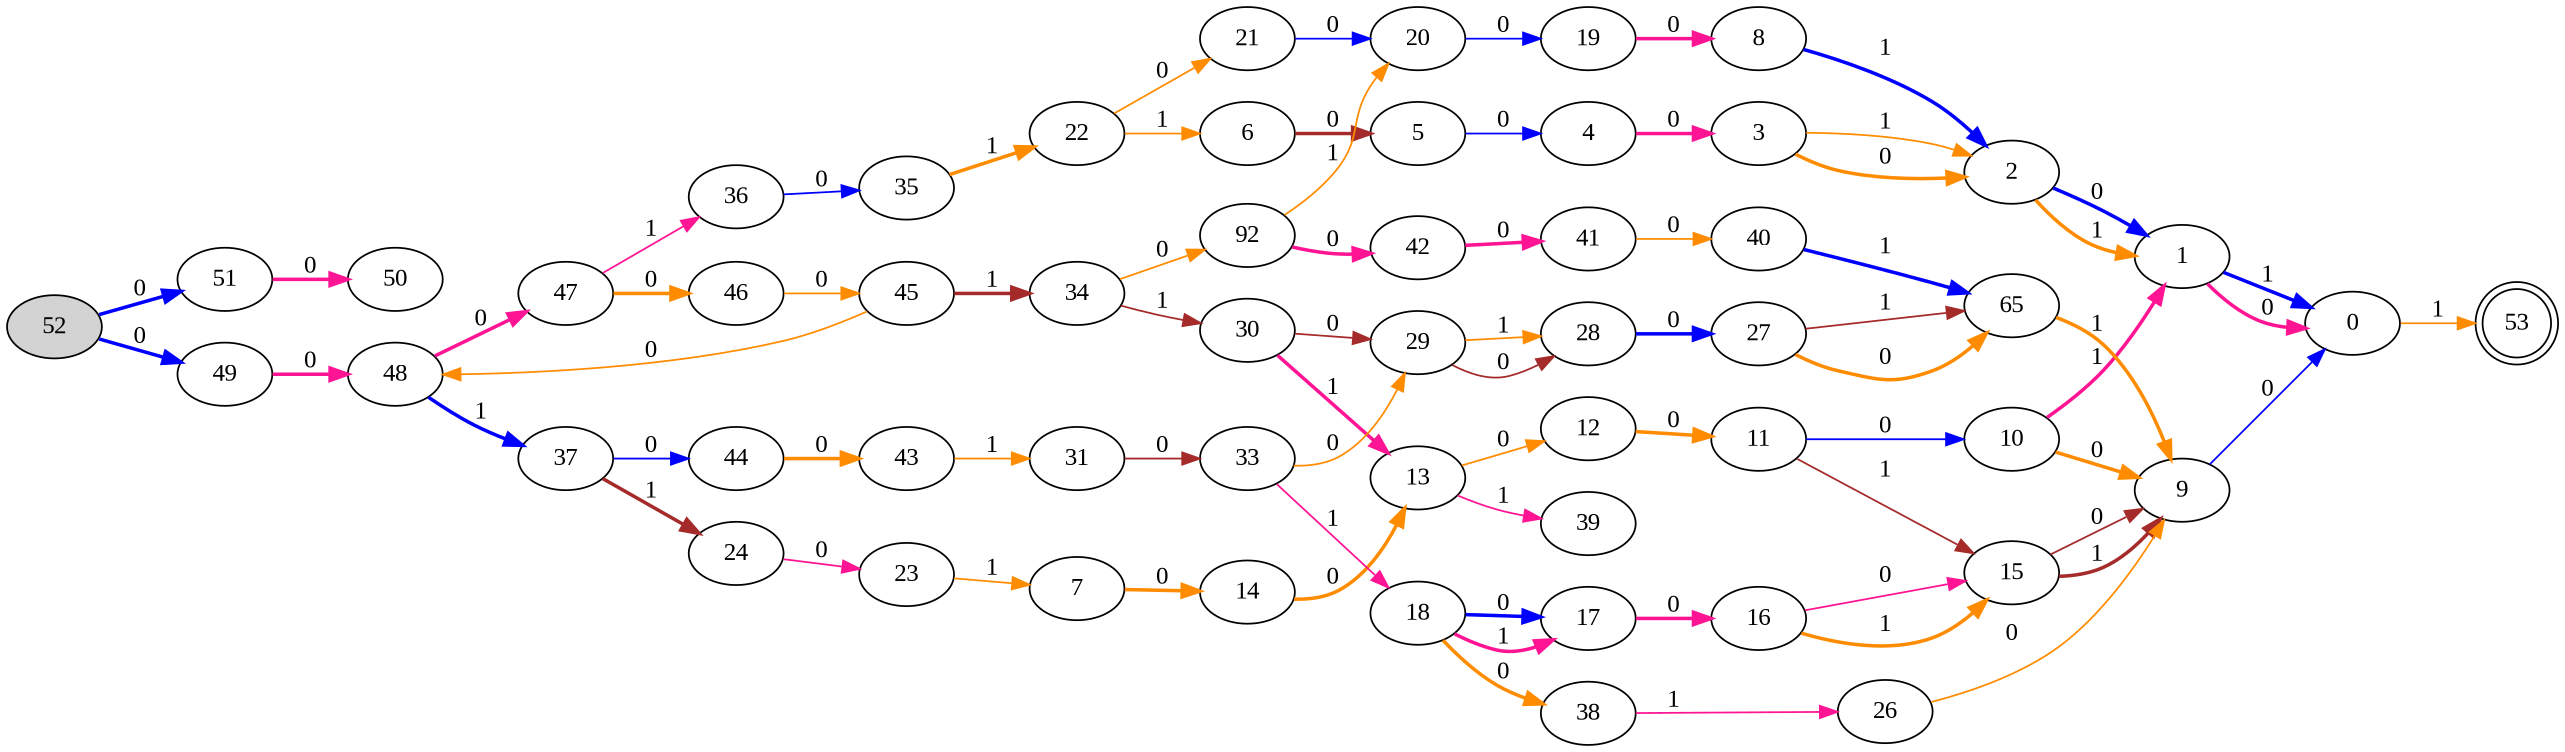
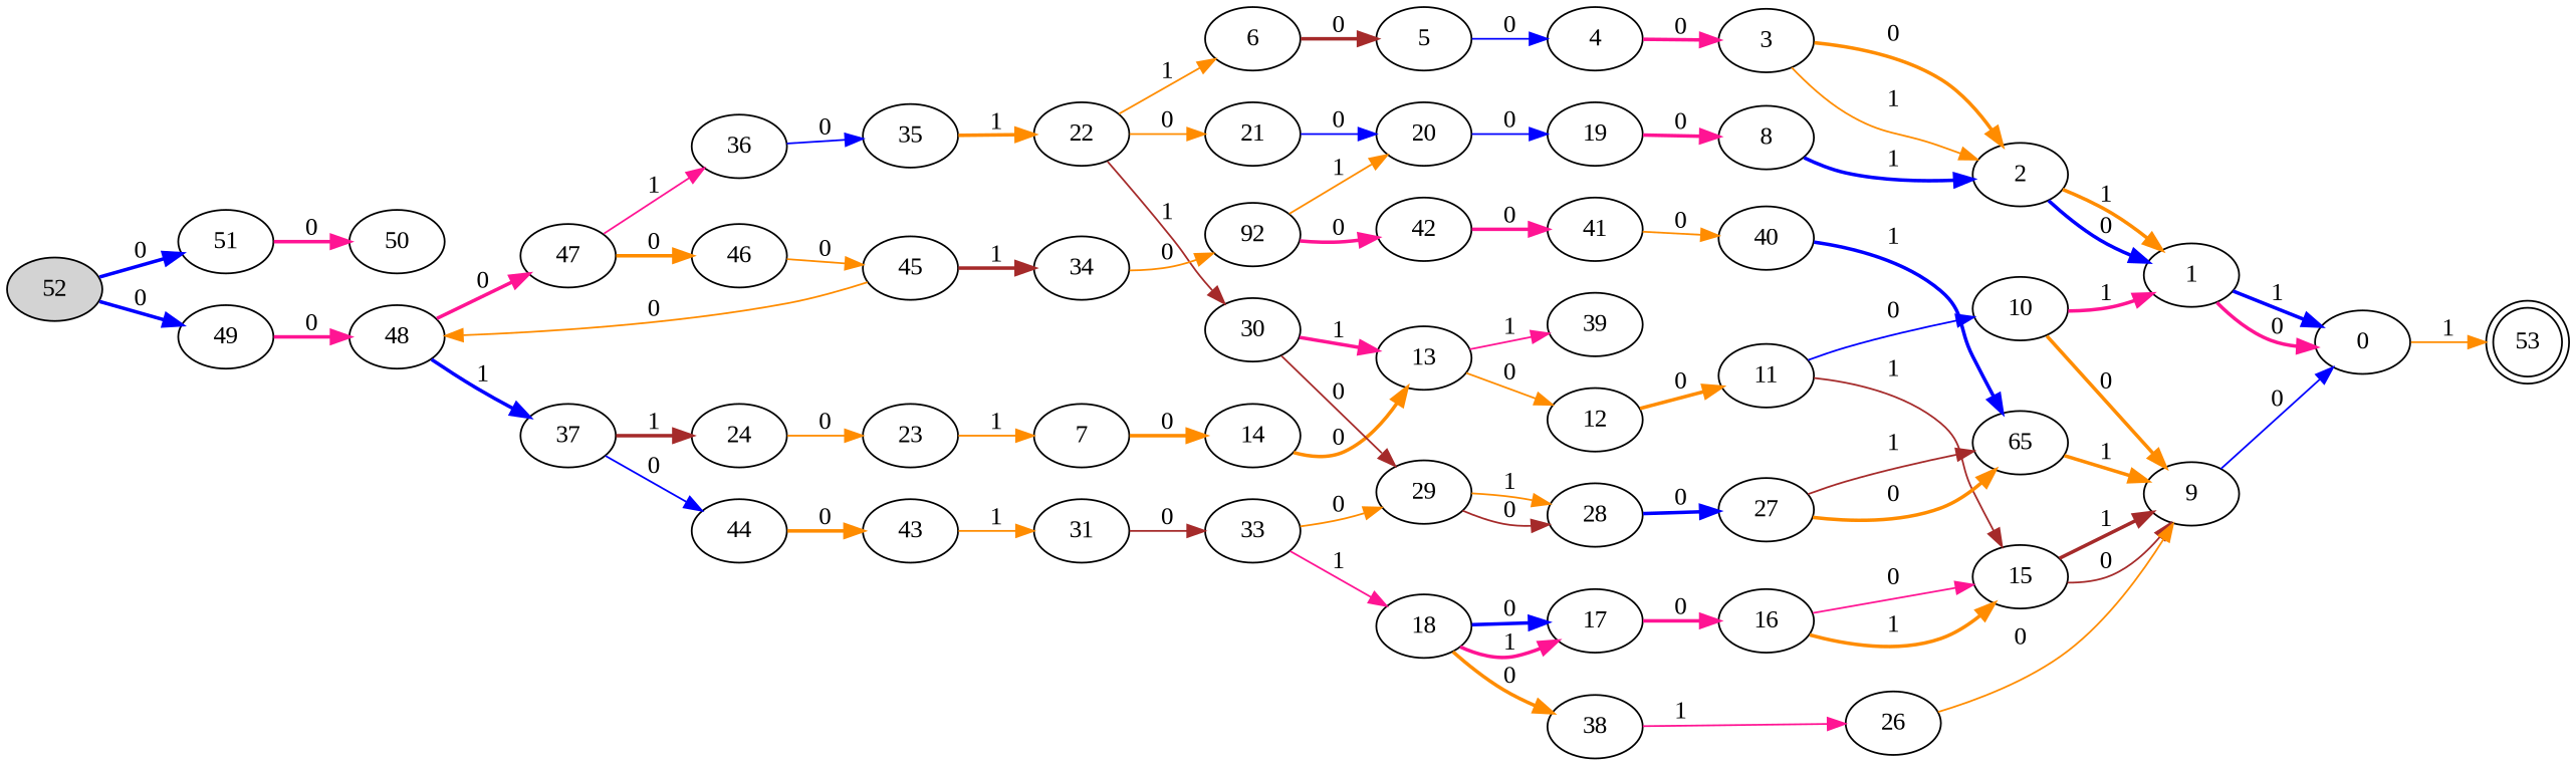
  digraph {
    fontname="Liberation Serif"
    rankdir=LR
    node [fontname="Liberation Serif"]
    edge [color=darkorange fontname="Liberation Serif" style=bold]
    52 [style=filled]
    51
    49
    50
    53 [shape=doublecircle]
    0
    1
    2
    3
    4
    5
    6
    7
    14
    13
    12
    39
    8
    9
    10
    11
    15
    38
    26
    16
    17
    18
    19
    20
    21
    22
    23
    24
    n34 [label=65]
    27
    28
    29
    30
    31
    33
    n41 [label=92]
    42
    41
    40
    34
    35
    36
    37
    44
    43
    45
    48
    47
    46
    52 -> 51 [color=blue label=0]
    52 -> 49 [color=blue label=0]
    51 -> 50 [color=deeppink label=0]
    49 -> 48 [color=deeppink label=0]
    0 -> 53 [label=1 style=solid]
    1 -> 0 [color=deeppink label=0]
    1 -> 0 [color=blue label=1]
    2 -> 1 [color=blue label=0]
    2 -> 1 [label=1]
    3 -> 2 [label=0]
    3 -> 2 [label=1 style=solid]
    4 -> 3 [color=deeppink label=0]
    5 -> 4 [color=blue label=0 style=solid]
    6 -> 5 [color=brown label=0]
    7 -> 14 [label=0]
    14 -> 13 [label=0]
    13 -> 12 [label=0 style=solid]
    13 -> 39 [color=deeppink label=1 style=solid]
    12 -> 11 [label=0]
    8 -> 2 [color=blue label=1]
    9 -> 0 [color=blue label=0 style=solid]
    10 -> 1 [color=deeppink label=1]
    10 -> 9 [label=0]
    11 -> 10 [color=blue label=0 style=solid]
    11 -> 15 [color=brown label=1 style=solid]
    15 -> 9 [color=brown label=0 style=solid]
    15 -> 9 [color=brown label=1]
    38 -> 26 [color=deeppink label=1 style=solid]
    26 -> 9 [label=0 style=solid]
    16 -> 15 [color=deeppink label=0 style=solid]
    16 -> 15 [label=1]
    17 -> 16 [color=deeppink label=0]
    18 -> 38 [label=0]
    18 -> 17 [color=blue label=0]
    18 -> 17 [color=deeppink label=1]
    19 -> 8 [color=deeppink label=0]
    20 -> 19 [color=blue label=0 style=solid]
    21 -> 20 [color=blue label=0 style=solid]
    22 -> 6 [label=1 style=solid]
    22 -> 21 [label=0 style=solid]
    23 -> 7 [label=1 style=solid]
-   24 -> 23 [color=deeppink label=0 style=solid]
+   24 -> 23 [label=0 style=solid]
    n34 -> 9 [label=1]
    27 -> n34 [label=0]
    27 -> n34 [color=brown label=1 style=solid]
    28 -> 27 [color=blue label=0]
    29 -> 28 [color=brown label=0 style=solid]
    29 -> 28 [label=1 style=solid]
    30 -> 13 [color=deeppink label=1]
    30 -> 29 [color=brown label=0 style=solid]
    31 -> 33 [color=brown label=0 style=solid]
    33 -> 18 [color=deeppink label=1 style=solid]
    33 -> 29 [label=0 style=solid]
    n41 -> 20 [label=1 style=solid]
    n41 -> 42 [color=deeppink label=0]
    42 -> 41 [color=deeppink label=0]
    41 -> 40 [label=0 style=solid]
    40 -> n34 [color=blue label=1]
-   34 -> 30 [color=brown label=1 style=solid]
+   22 -> 30 [color=brown label=1 style=solid]
    34 -> n41 [label=0 style=solid]
    35 -> 22 [label=1]
    36 -> 35 [color=blue label=0 style=solid]
    37 -> 24 [color=brown label=1]
    37 -> 44 [color=blue label=0 style=solid]
    44 -> 43 [label=0]
    43 -> 31 [label=1 style=solid]
    45 -> 34 [color=brown label=1]
    45 -> 48 [label=0 style=solid]
    48 -> 37 [color=blue label=1]
    48 -> 47 [color=deeppink label=0]
    47 -> 36 [color=deeppink label=1 style=solid]
    47 -> 46 [label=0]
    46 -> 45 [label=0 style=solid]
  }
